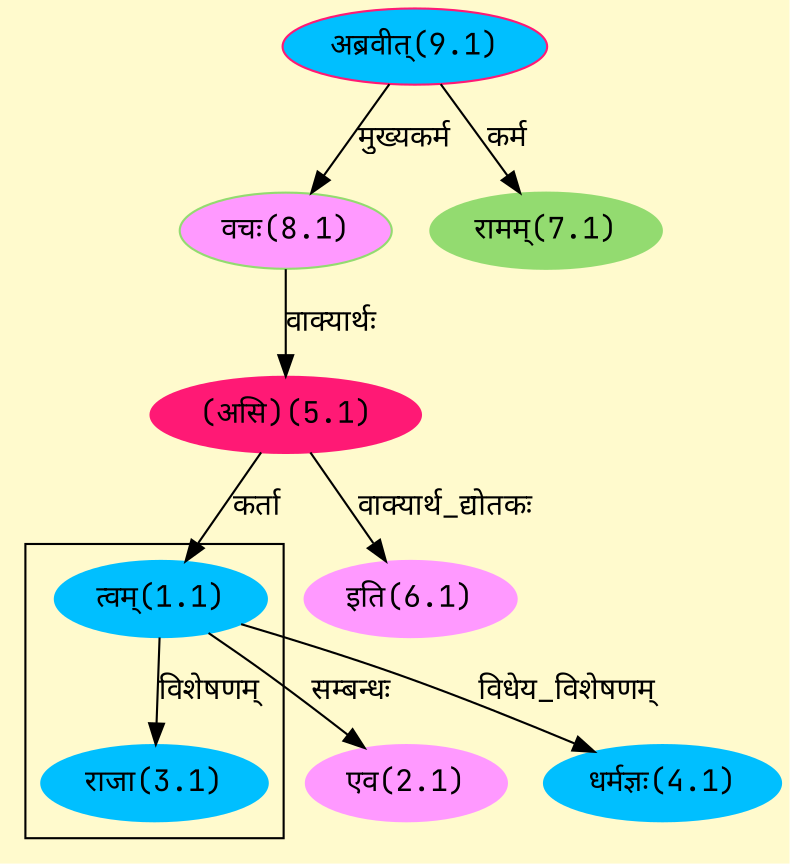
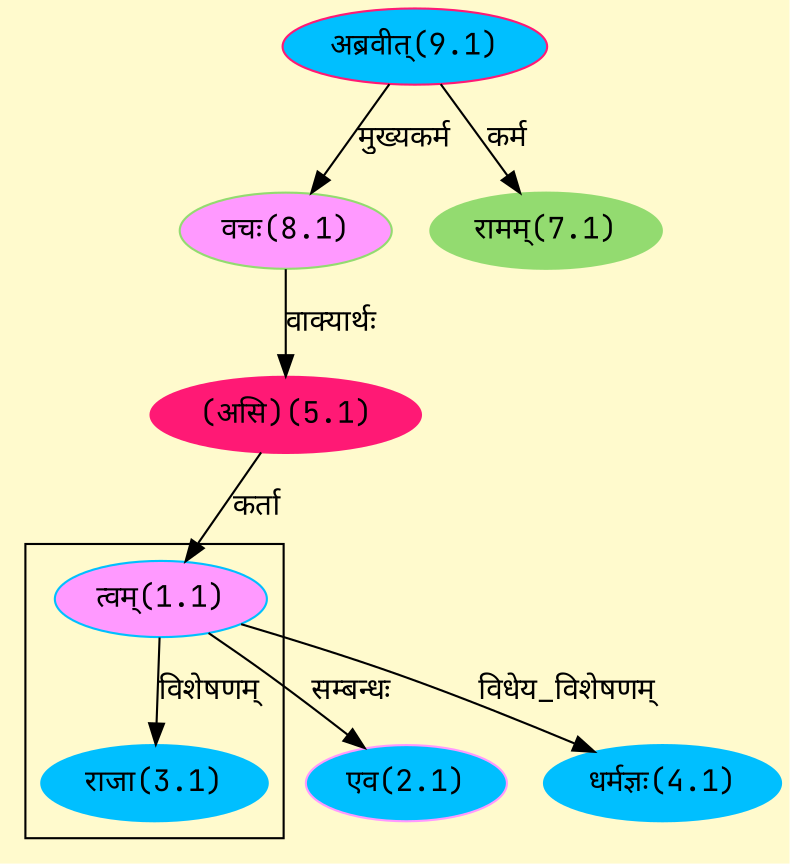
  digraph {
    bgcolor=lemonchiffon1
    compound=true
    fontname="JetBrains Mono"
    rankdir=BT
    node [color="#00BFFF" fontname="JetBrains Mono" style=filled]
    edge [dir=back fontname="JetBrains Mono"]
    n1 [label="राजा(3.1)"]
-   n2 [label="त्वम्(1.1)"]
+   n2 [label="त्वम्(1.1)" fillcolor="#FF99FF"]
    n3 [color="#FF1975" label="(असि)(5.1)"]
    n4 [color="#93DB70" fillcolor="#FF99FF" label="वचः(8.1)"]
    n5 [color="#FF1975" fillcolor="#00BFFF" label="अब्रवीत्(9.1)"]
-   n6 [color="#FF99FF" label="एव(2.1)"]
+   n6 [color="#FF99FF" label="एव(2.1)" fillcolor="#00BFFF"]
    n7 [label="धर्मज्ञः(4.1)"]
-   n8 [color="#FF99FF" label="इति(6.1)"]
    n9 [color="#93DB70" label="रामम्(7.1)"]
    subgraph cluster_1 {
      n1
      n2
    }
    n1 -> n2 [label="विशेषणम्"]
    n2 -> n3 [label="कर्ता"]
    n3 -> n4 [label="वाक्यार्थः"]
    n4 -> n5 [label="मुख्यकर्म"]
    n6 -> n2 [label="सम्बन्धः"]
    n7 -> n2 [label="विधेय_विशेषणम्"]
-   n8 -> n3 [label="वाक्यार्थ_द्योतकः"]
    n9 -> n5 [label="कर्म"]
  }
